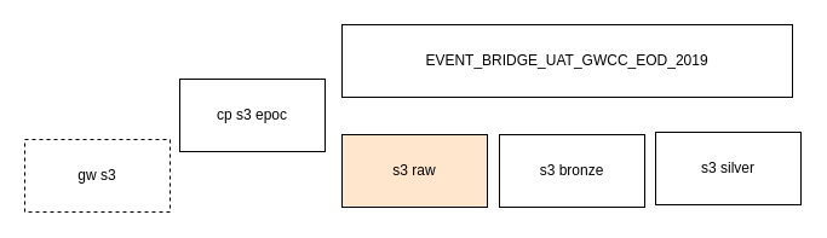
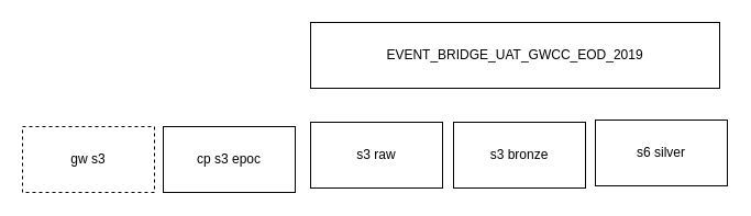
  <mxCell id="0" />
  <mxCell id="1" parent="0" />
- <mxCell id="2" value="cp s3 epoc" style="rounded=0;whiteSpace=wrap;html=1;" parent="1" vertex="1"><mxGeometry x="148" y="65" width="120" height="60" as="geometry" /></mxCell>
- <mxCell id="3" value="s3 raw" style="rounded=0;whiteSpace=wrap;html=1;fillColor=#ffe6cc;" parent="1" vertex="1"><mxGeometry x="282" y="111" width="120" height="60" as="geometry" /></mxCell>
+ <mxCell id="2" value="cp s3 epoc" style="rounded=0;whiteSpace=wrap;html=1;" parent="1" vertex="1"><mxGeometry x="148" y="115" width="120" height="60" as="geometry" /></mxCell>
+ <mxCell id="3" value="s3 raw" style="rounded=0;whiteSpace=wrap;html=1;" parent="1" vertex="1"><mxGeometry x="282" y="111" width="120" height="60" as="geometry" /></mxCell>
  <mxCell id="4" value="gw s3" style="rounded=0;whiteSpace=wrap;html=1;dashed=1;" parent="1" vertex="1"><mxGeometry x="20" y="115" width="120" height="60" as="geometry" /></mxCell>
  <mxCell id="5" value="EVENT_BRIDGE_UAT_GWCC_EOD_2019" style="rounded=0;whiteSpace=wrap;html=1;" parent="1" vertex="1"><mxGeometry x="282" y="20" width="372" height="60" as="geometry" /></mxCell>
  <mxCell id="6" value="s3 bronze" style="rounded=0;whiteSpace=wrap;html=1;" parent="1" vertex="1"><mxGeometry x="412" y="111" width="120" height="60" as="geometry" /></mxCell>
- <mxCell id="7" value="s3 silver" style="rounded=0;whiteSpace=wrap;html=1;" parent="1" vertex="1"><mxGeometry x="541" y="109" width="120" height="60" as="geometry" /></mxCell>
+ <mxCell id="7" value="s6 silver" style="rounded=0;whiteSpace=wrap;html=1;" parent="1" vertex="1"><mxGeometry x="541" y="109" width="120" height="60" as="geometry" /></mxCell>
